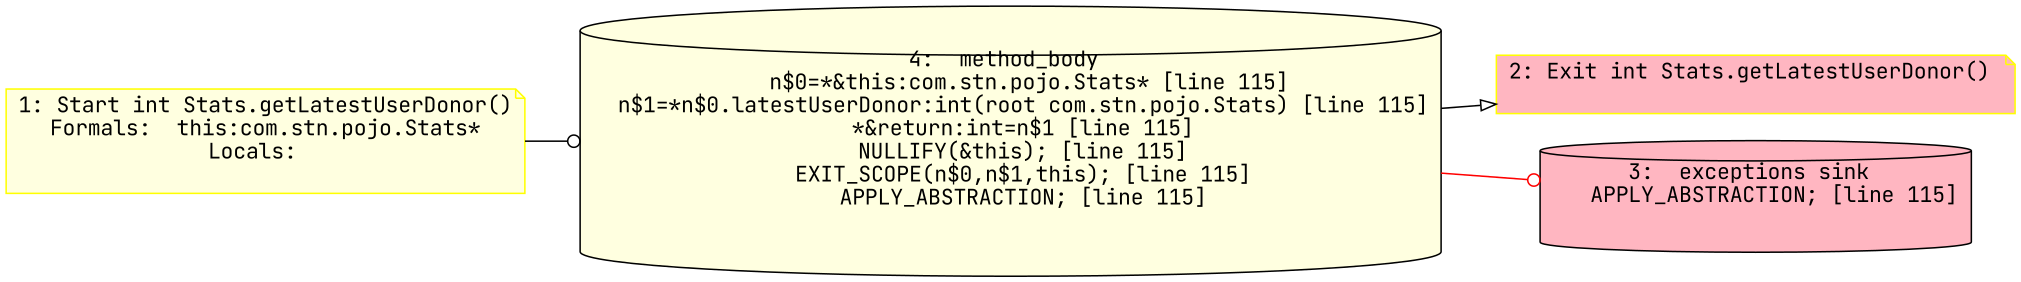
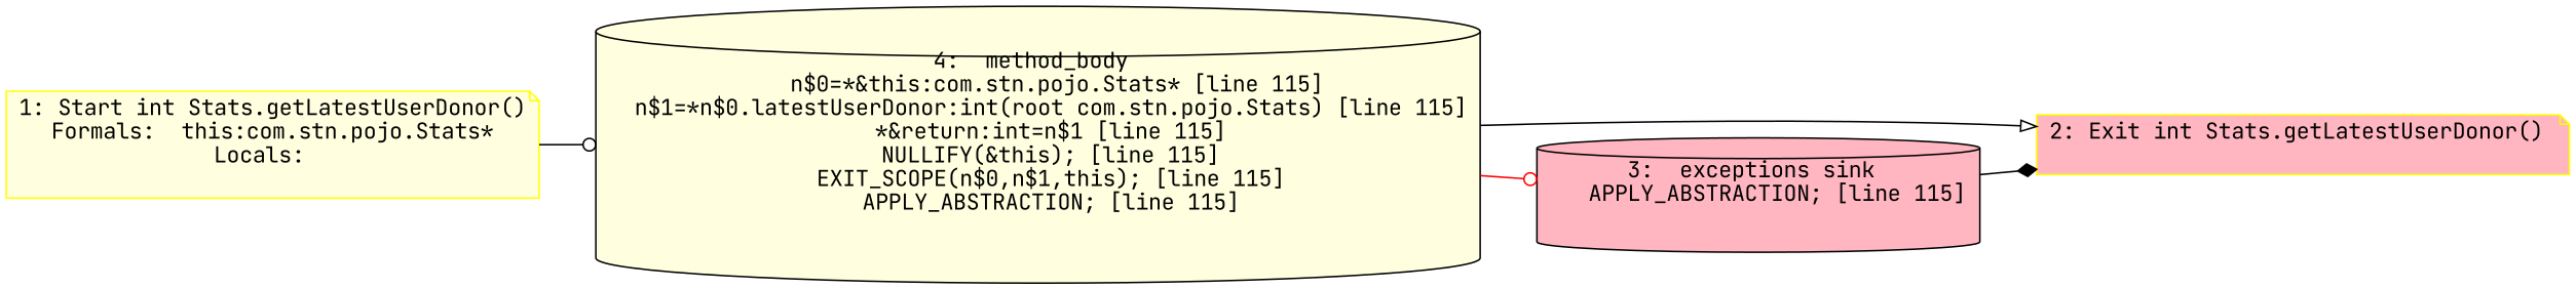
  digraph {
    rankdir=LR
    fontname="JetBrains Mono"
    node [style=filled fillcolor=lightyellow shape=note fontname="JetBrains Mono"]
    edge [arrowhead=odot fontname="JetBrains Mono"]
    n1 [color=yellow label="1: Start int Stats.getLatestUserDonor()\nFormals:  this:com.stn.pojo.Stats*\nLocals:  \n  "]
    n2 [label="4:  method_body \n   n$0=*&this:com.stn.pojo.Stats* [line 115]\n  n$1=*n$0.latestUserDonor:int(root com.stn.pojo.Stats) [line 115]\n  *&return:int=n$1 [line 115]\n  NULLIFY(&this); [line 115]\n  EXIT_SCOPE(n$0,n$1,this); [line 115]\n  APPLY_ABSTRACTION; [line 115]\n " shape=cylinder]
    n3 [color=yellow label="2: Exit int Stats.getLatestUserDonor() \n  " fillcolor=lightpink]
    n4 [label="3:  exceptions sink \n   APPLY_ABSTRACTION; [line 115]\n " shape=cylinder fillcolor=lightpink]
    n1 -> n2
    n2 -> n3 [arrowhead=onormal]
    n2 -> n4 [color=red]
+   n4 -> n3 [arrowhead=diamond]
  }
